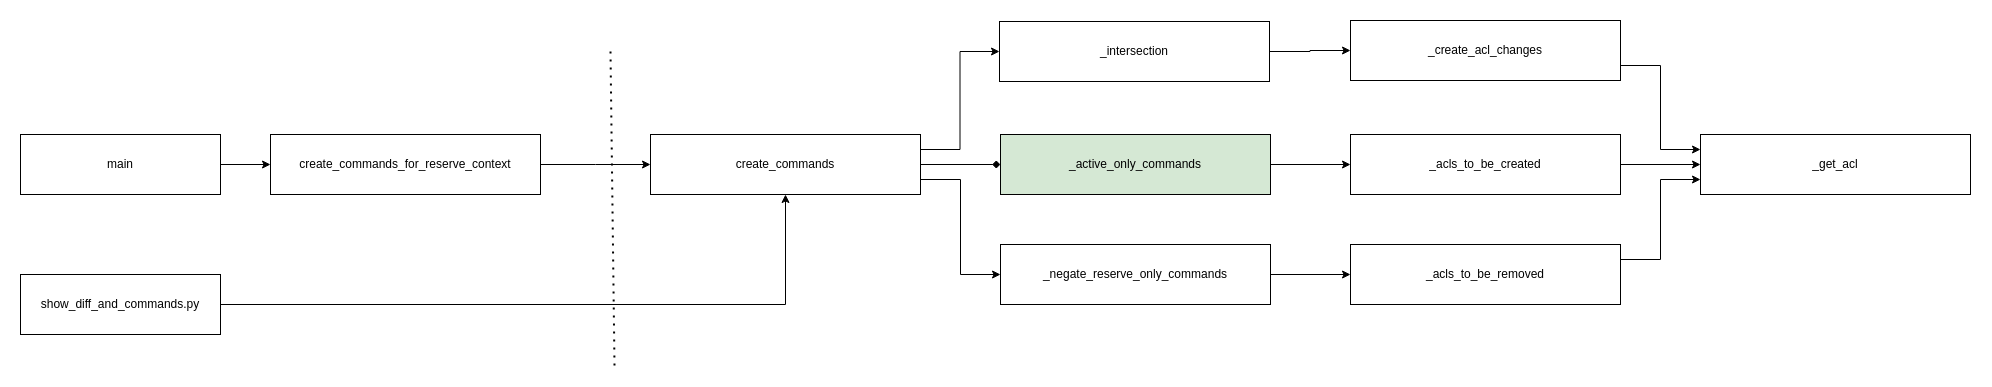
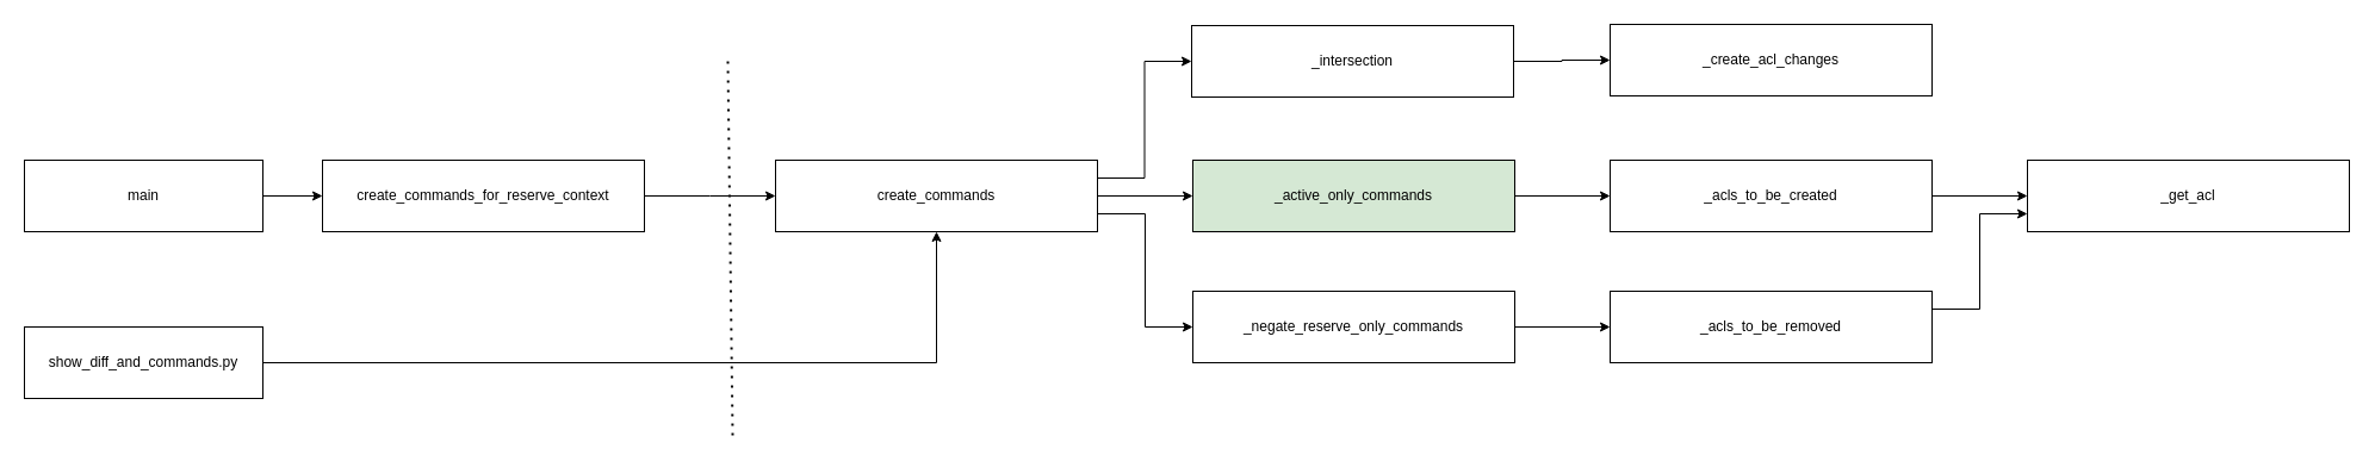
  <mxCell id="0" />
  <mxCell id="1" parent="0" />
  <mxCell id="2" value="" style="edgeStyle=orthogonalEdgeStyle;rounded=0;orthogonalLoop=1;jettySize=auto;html=1;" edge="1" parent="1" source="3" target="5"><mxGeometry relative="1" as="geometry" /></mxCell>
  <mxCell id="3" value="main" style="rounded=0;whiteSpace=wrap;html=1;" vertex="1" parent="1"><mxGeometry x="20" y="134" width="200" height="60" as="geometry" /></mxCell>
  <mxCell id="4" value="" style="edgeStyle=orthogonalEdgeStyle;rounded=0;orthogonalLoop=1;jettySize=auto;html=1;" edge="1" parent="1" source="5"><mxGeometry relative="1" as="geometry"><mxPoint x="650" y="164" as="targetPoint" /></mxGeometry></mxCell>
  <mxCell id="5" value="create_commands_for_reserve_context" style="rounded=0;whiteSpace=wrap;html=1;" vertex="1" parent="1"><mxGeometry x="270" y="134" width="270" height="60" as="geometry" /></mxCell>
- <mxCell id="6" value="" style="edgeStyle=orthogonalEdgeStyle;rounded=0;orthogonalLoop=1;jettySize=auto;html=1;endArrow=diamond;" edge="1" parent="1" source="9" target="17"><mxGeometry relative="1" as="geometry" /></mxCell>
+ <mxCell id="6" value="" style="edgeStyle=orthogonalEdgeStyle;rounded=0;orthogonalLoop=1;jettySize=auto;html=1;" edge="1" parent="1" source="9" target="17"><mxGeometry relative="1" as="geometry" /></mxCell>
  <mxCell id="7" style="edgeStyle=orthogonalEdgeStyle;rounded=0;orthogonalLoop=1;jettySize=auto;html=1;exitX=1;exitY=0.75;exitDx=0;exitDy=0;entryX=0;entryY=0.5;entryDx=0;entryDy=0;" edge="1" parent="1" source="9" target="21"><mxGeometry relative="1" as="geometry" /></mxCell>
  <mxCell id="8" style="edgeStyle=orthogonalEdgeStyle;rounded=0;orthogonalLoop=1;jettySize=auto;html=1;exitX=1;exitY=0.25;exitDx=0;exitDy=0;entryX=0;entryY=0.5;entryDx=0;entryDy=0;" edge="1" parent="1" source="9" target="13"><mxGeometry relative="1" as="geometry" /></mxCell>
  <mxCell id="9" value="create_commands" style="rounded=0;whiteSpace=wrap;html=1;" vertex="1" parent="1"><mxGeometry x="650" y="134" width="270" height="60" as="geometry" /></mxCell>
  <mxCell id="10" style="edgeStyle=orthogonalEdgeStyle;rounded=0;orthogonalLoop=1;jettySize=auto;html=1;exitX=1;exitY=0.5;exitDx=0;exitDy=0;" edge="1" parent="1" source="11" target="9"><mxGeometry relative="1" as="geometry" /></mxCell>
  <mxCell id="11" value="show_diff_and_commands.py" style="rounded=0;whiteSpace=wrap;html=1;" vertex="1" parent="1"><mxGeometry x="20" y="274" width="200" height="60" as="geometry" /></mxCell>
  <mxCell id="12" value="" style="edgeStyle=orthogonalEdgeStyle;rounded=0;orthogonalLoop=1;jettySize=auto;html=1;" edge="1" parent="1" source="13" target="15"><mxGeometry relative="1" as="geometry" /></mxCell>
  <mxCell id="13" value="_intersection" style="rounded=0;whiteSpace=wrap;html=1;" vertex="1" parent="1"><mxGeometry x="999" y="21" width="270" height="60" as="geometry" /></mxCell>
- <mxCell id="14" style="edgeStyle=orthogonalEdgeStyle;rounded=0;orthogonalLoop=1;jettySize=auto;html=1;exitX=1;exitY=0.75;exitDx=0;exitDy=0;entryX=0;entryY=0.25;entryDx=0;entryDy=0;" edge="1" parent="1" source="15" target="24"><mxGeometry relative="1" as="geometry" /></mxCell>
  <mxCell id="15" value="_create_acl_changes" style="rounded=0;whiteSpace=wrap;html=1;" vertex="1" parent="1"><mxGeometry x="1350" y="20" width="270" height="60" as="geometry" /></mxCell>
  <mxCell id="16" value="" style="edgeStyle=orthogonalEdgeStyle;rounded=0;orthogonalLoop=1;jettySize=auto;html=1;" edge="1" parent="1" source="17" target="19"><mxGeometry relative="1" as="geometry" /></mxCell>
  <mxCell id="17" value="_active_only_commands" style="rounded=0;whiteSpace=wrap;html=1;fillColor=#d5e8d4;" vertex="1" parent="1"><mxGeometry x="1000" y="134" width="270" height="60" as="geometry" /></mxCell>
  <mxCell id="18" value="" style="edgeStyle=orthogonalEdgeStyle;rounded=0;orthogonalLoop=1;jettySize=auto;html=1;" edge="1" parent="1" source="19" target="24"><mxGeometry relative="1" as="geometry" /></mxCell>
  <mxCell id="19" value="_acls_to_be_created" style="rounded=0;whiteSpace=wrap;html=1;" vertex="1" parent="1"><mxGeometry x="1350" y="134" width="270" height="60" as="geometry" /></mxCell>
  <mxCell id="20" value="" style="edgeStyle=orthogonalEdgeStyle;rounded=0;orthogonalLoop=1;jettySize=auto;html=1;" edge="1" parent="1" source="21" target="23"><mxGeometry relative="1" as="geometry" /></mxCell>
  <mxCell id="21" value="_negate_reserve_only_commands" style="rounded=0;whiteSpace=wrap;html=1;" vertex="1" parent="1"><mxGeometry x="1000" y="244" width="270" height="60" as="geometry" /></mxCell>
  <mxCell id="22" style="edgeStyle=orthogonalEdgeStyle;rounded=0;orthogonalLoop=1;jettySize=auto;html=1;exitX=1;exitY=0.25;exitDx=0;exitDy=0;entryX=0;entryY=0.75;entryDx=0;entryDy=0;" edge="1" parent="1" source="23" target="24"><mxGeometry relative="1" as="geometry" /></mxCell>
  <mxCell id="23" value="_acls_to_be_removed" style="rounded=0;whiteSpace=wrap;html=1;" vertex="1" parent="1"><mxGeometry x="1350" y="244" width="270" height="60" as="geometry" /></mxCell>
  <mxCell id="24" value="_get_acl" style="rounded=0;whiteSpace=wrap;html=1;" vertex="1" parent="1"><mxGeometry x="1700" y="134" width="270" height="60" as="geometry" /></mxCell>
  <mxCell id="25" value="" style="endArrow=none;dashed=1;html=1;dashPattern=1 3;strokeWidth=2;rounded=0;" edge="1" parent="1"><mxGeometry width="50" height="50" relative="1" as="geometry"><mxPoint x="614" y="365" as="sourcePoint" /><mxPoint x="610" y="51" as="targetPoint" /></mxGeometry></mxCell>
